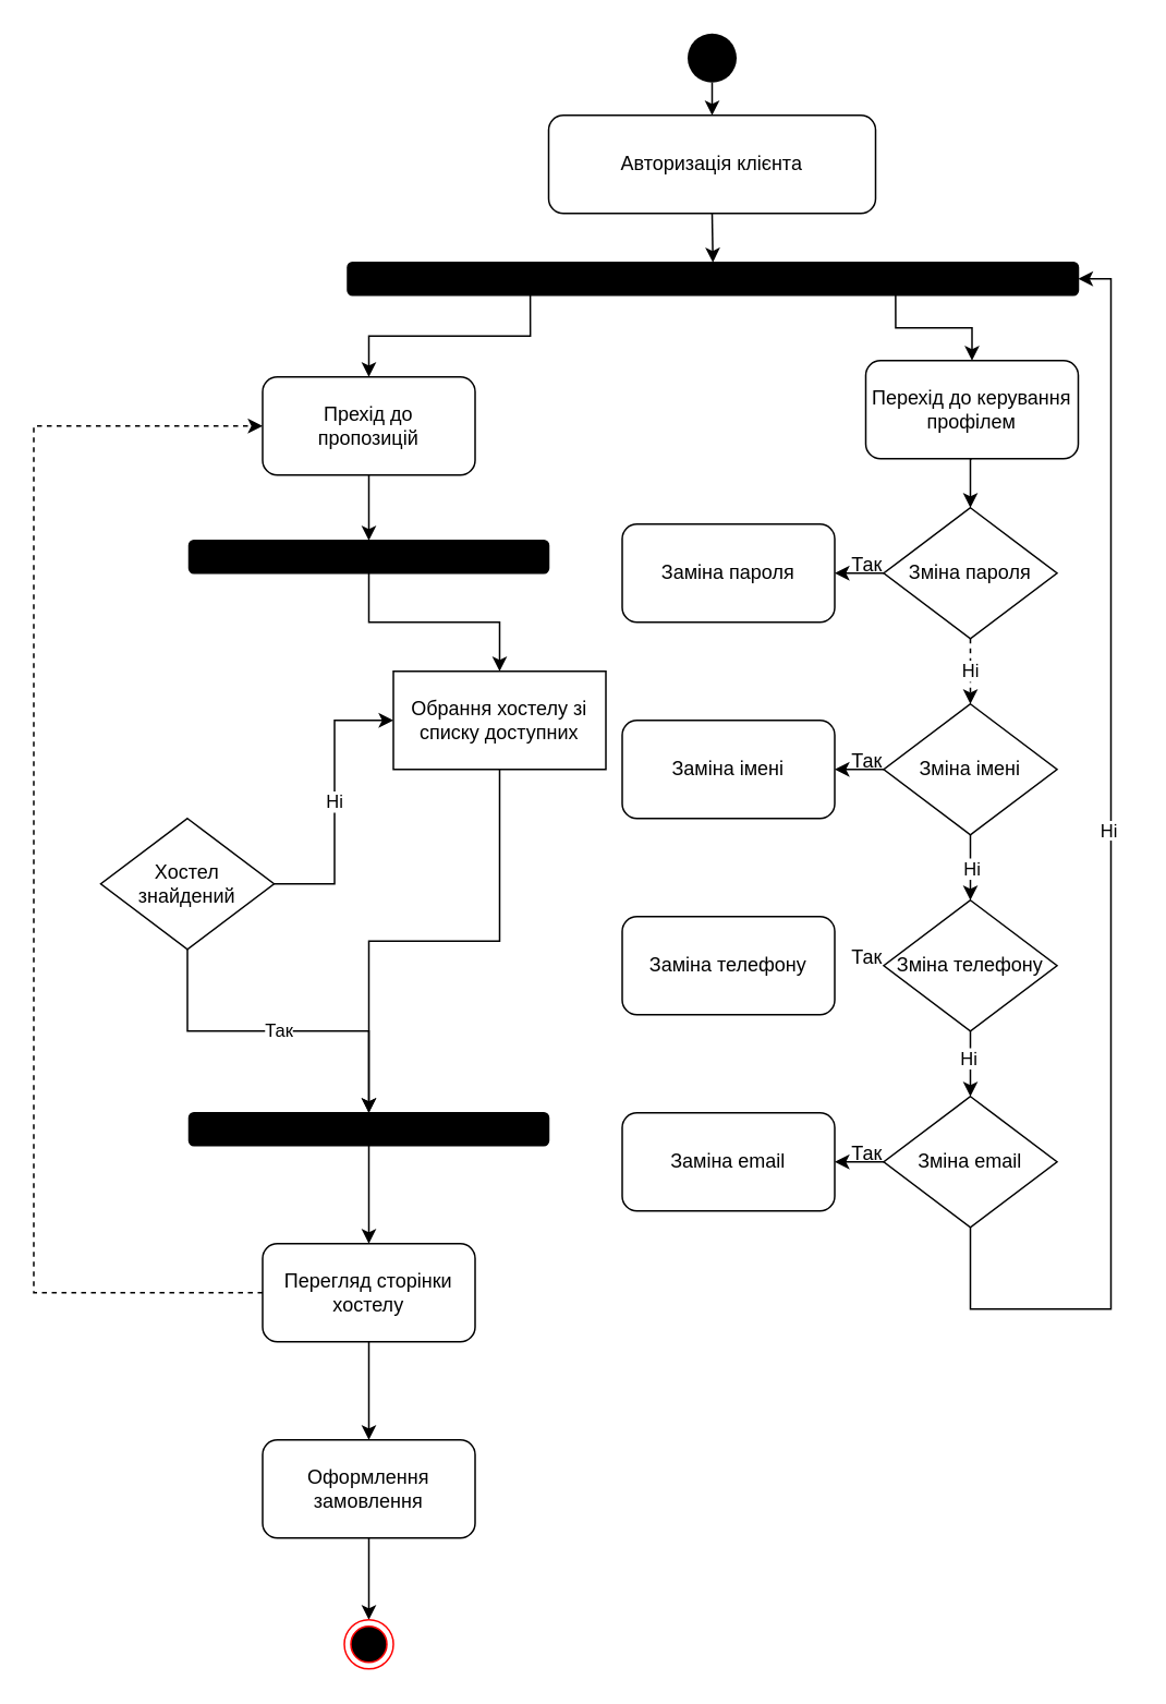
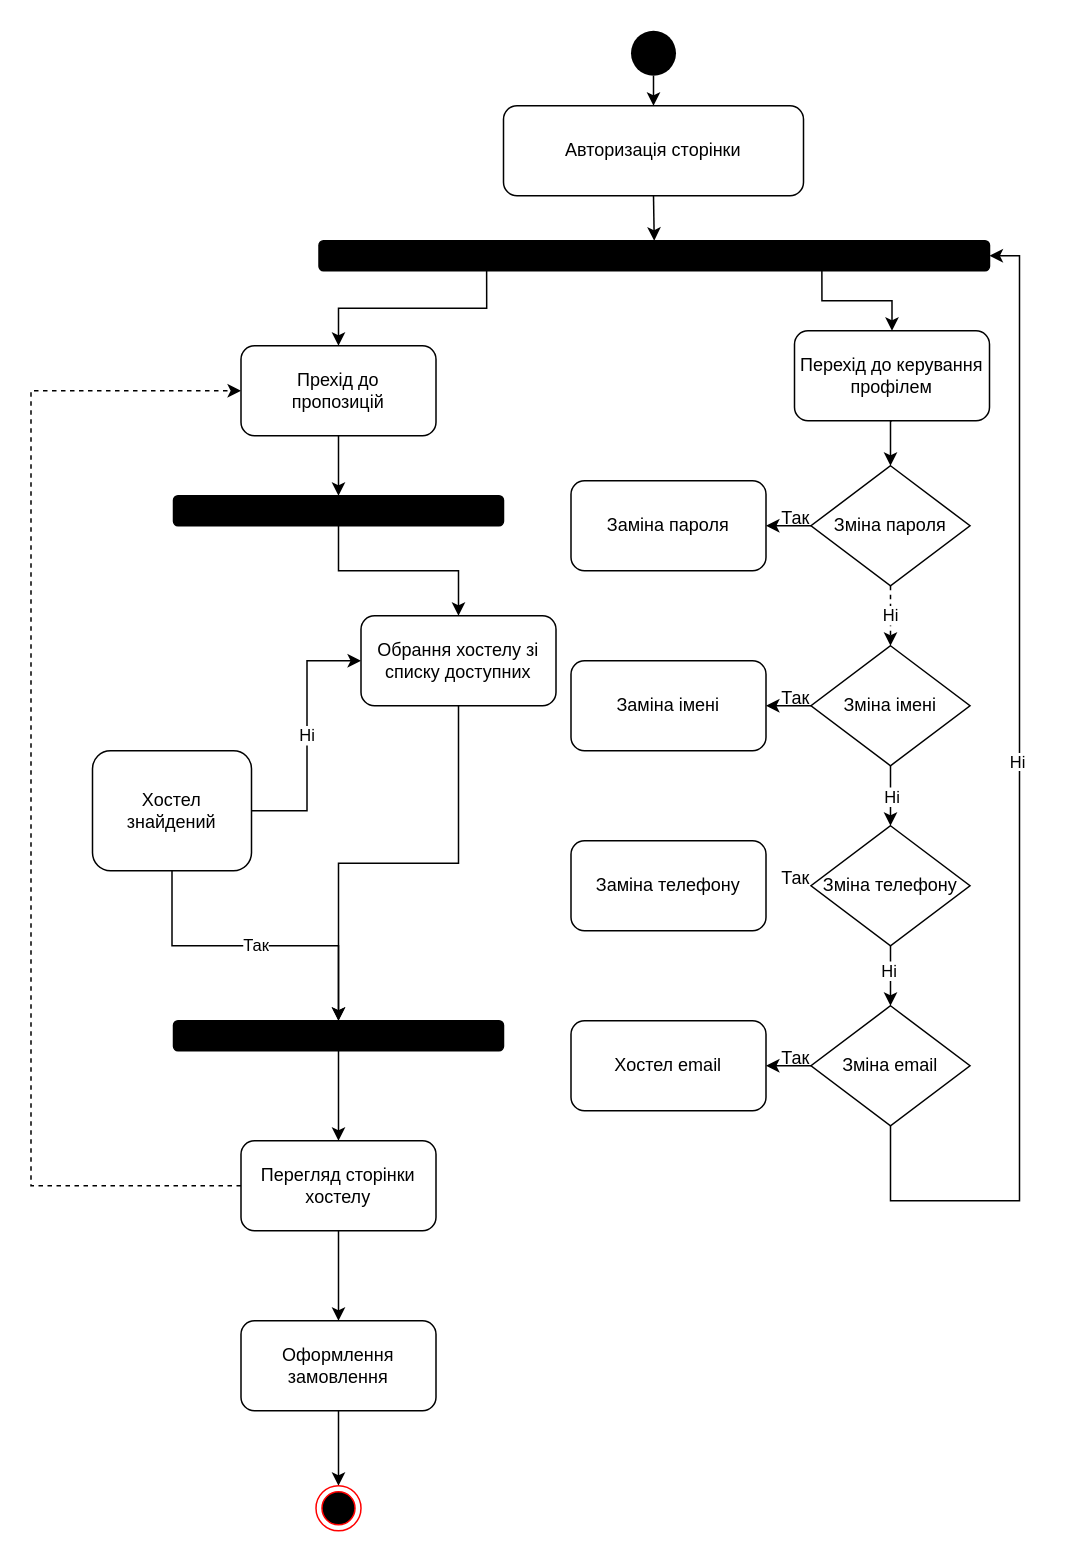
  <mxCell id="0" />
  <mxCell id="1" parent="0" />
  <mxCell id="2" style="edgeStyle=orthogonalEdgeStyle;rounded=0;orthogonalLoop=1;jettySize=auto;html=1;exitX=0.5;exitY=1;exitDx=0;exitDy=0;entryX=0.5;entryY=0;entryDx=0;entryDy=0;" edge="1" parent="1" source="3" target="5"><mxGeometry relative="1" as="geometry" /></mxCell>
  <mxCell id="3" value="" style="ellipse;fillColor=#000000;strokeColor=none;" vertex="1" parent="1"><mxGeometry x="420" y="20" width="30" height="30" as="geometry" /></mxCell>
  <mxCell id="4" style="edgeStyle=orthogonalEdgeStyle;rounded=0;orthogonalLoop=1;jettySize=auto;html=1;exitX=0.5;exitY=1;exitDx=0;exitDy=0;entryX=0.5;entryY=0;entryDx=0;entryDy=0;" edge="1" parent="1" source="5" target="8"><mxGeometry relative="1" as="geometry" /></mxCell>
- <mxCell id="5" value="Авторизація клієнта" style="rounded=1;whiteSpace=wrap;html=1;" vertex="1" parent="1"><mxGeometry x="335" y="70" width="200" height="60" as="geometry" /></mxCell>
+ <mxCell id="5" value="Авторизація сторінки" style="rounded=1;whiteSpace=wrap;html=1;" vertex="1" parent="1"><mxGeometry x="335" y="70" width="200" height="60" as="geometry" /></mxCell>
  <mxCell id="6" style="edgeStyle=orthogonalEdgeStyle;rounded=0;orthogonalLoop=1;jettySize=auto;html=1;exitX=0.25;exitY=1;exitDx=0;exitDy=0;entryX=0.5;entryY=0;entryDx=0;entryDy=0;" edge="1" parent="1" source="8" target="12"><mxGeometry relative="1" as="geometry" /></mxCell>
  <mxCell id="7" style="edgeStyle=orthogonalEdgeStyle;rounded=0;orthogonalLoop=1;jettySize=auto;html=1;exitX=0.75;exitY=1;exitDx=0;exitDy=0;" edge="1" parent="1" source="8" target="10"><mxGeometry relative="1" as="geometry" /></mxCell>
  <mxCell id="8" value="" style="rounded=1;whiteSpace=wrap;html=1;fillColor=#000000;" vertex="1" parent="1"><mxGeometry x="212" y="160" width="447" height="20" as="geometry" /></mxCell>
  <mxCell id="9" style="edgeStyle=orthogonalEdgeStyle;rounded=0;orthogonalLoop=1;jettySize=auto;html=1;exitX=0.5;exitY=1;exitDx=0;exitDy=0;entryX=0.5;entryY=0;entryDx=0;entryDy=0;" edge="1" parent="1" source="10" target="15"><mxGeometry relative="1" as="geometry" /></mxCell>
  <mxCell id="10" value="Перехід до керування профілем" style="rounded=1;whiteSpace=wrap;html=1;fillColor=#FFFFFF;" vertex="1" parent="1"><mxGeometry x="529" y="220" width="130" height="60" as="geometry" /></mxCell>
  <mxCell id="11" style="edgeStyle=orthogonalEdgeStyle;rounded=0;orthogonalLoop=1;jettySize=auto;html=1;exitX=0.5;exitY=1;exitDx=0;exitDy=0;entryX=0.5;entryY=0;entryDx=0;entryDy=0;" edge="1" parent="1" source="12" target="37"><mxGeometry relative="1" as="geometry" /></mxCell>
  <mxCell id="12" value="Прехід до&lt;br&gt;пропозицій" style="rounded=1;whiteSpace=wrap;html=1;fillColor=#FFFFFF;" vertex="1" parent="1"><mxGeometry x="160" y="230" width="130" height="60" as="geometry" /></mxCell>
  <mxCell id="13" style="edgeStyle=orthogonalEdgeStyle;rounded=0;orthogonalLoop=1;jettySize=auto;html=1;exitX=0.5;exitY=1;exitDx=0;exitDy=0;dashed=1;" edge="1" parent="1" source="15" target="18"><mxGeometry relative="1" as="geometry" /></mxCell>
  <mxCell id="14" style="edgeStyle=orthogonalEdgeStyle;rounded=0;orthogonalLoop=1;jettySize=auto;html=1;exitX=0;exitY=0.5;exitDx=0;exitDy=0;entryX=1;entryY=0.5;entryDx=0;entryDy=0;" edge="1" parent="1" source="15" target="25"><mxGeometry relative="1" as="geometry" /></mxCell>
  <mxCell id="15" value="Зміна пароля" style="rhombus;whiteSpace=wrap;html=1;fillColor=#FFFFFF;" vertex="1" parent="1"><mxGeometry x="540" y="310" width="106" height="80" as="geometry" /></mxCell>
  <mxCell id="16" style="edgeStyle=orthogonalEdgeStyle;rounded=0;orthogonalLoop=1;jettySize=auto;html=1;exitX=0.5;exitY=1;exitDx=0;exitDy=0;entryX=0.5;entryY=0;entryDx=0;entryDy=0;" edge="1" parent="1" source="18" target="21"><mxGeometry relative="1" as="geometry"><Array as="points"><mxPoint x="593" y="530" /><mxPoint x="593" y="530" /></Array></mxGeometry></mxCell>
  <mxCell id="17" style="edgeStyle=orthogonalEdgeStyle;rounded=0;orthogonalLoop=1;jettySize=auto;html=1;exitX=0;exitY=0.5;exitDx=0;exitDy=0;" edge="1" parent="1" source="18" target="26"><mxGeometry relative="1" as="geometry" /></mxCell>
  <mxCell id="18" value="Зміна імені" style="rhombus;whiteSpace=wrap;html=1;fillColor=#FFFFFF;" vertex="1" parent="1"><mxGeometry x="540" y="430" width="106" height="80" as="geometry" /></mxCell>
  <mxCell id="19" style="edgeStyle=orthogonalEdgeStyle;rounded=0;orthogonalLoop=1;jettySize=auto;html=1;exitX=0.5;exitY=1;exitDx=0;exitDy=0;entryX=0.5;entryY=0;entryDx=0;entryDy=0;" edge="1" parent="1" source="21" target="24"><mxGeometry relative="1" as="geometry" /></mxCell>
  <mxCell id="20" value="Ні" style="edgeLabel;html=1;align=center;verticalAlign=middle;resizable=0;points=[];" vertex="1" connectable="0" parent="19"><mxGeometry x="-0.183" y="-2" relative="1" as="geometry"><mxPoint as="offset" /></mxGeometry></mxCell>
  <mxCell id="21" value="Зміна телефону" style="rhombus;whiteSpace=wrap;html=1;fillColor=#FFFFFF;" vertex="1" parent="1"><mxGeometry x="540" y="550" width="106" height="80" as="geometry" /></mxCell>
  <mxCell id="22" style="edgeStyle=orthogonalEdgeStyle;rounded=0;orthogonalLoop=1;jettySize=auto;html=1;exitX=0;exitY=0.5;exitDx=0;exitDy=0;entryX=1;entryY=0.5;entryDx=0;entryDy=0;" edge="1" parent="1" source="24" target="28"><mxGeometry relative="1" as="geometry" /></mxCell>
  <mxCell id="23" style="edgeStyle=orthogonalEdgeStyle;rounded=0;orthogonalLoop=1;jettySize=auto;html=1;exitX=0.5;exitY=1;exitDx=0;exitDy=0;entryX=1;entryY=0.5;entryDx=0;entryDy=0;" edge="1" parent="1" source="24" target="8"><mxGeometry relative="1" as="geometry"><mxPoint x="592.833" y="810" as="targetPoint" /><Array as="points"><mxPoint x="593" y="800" /><mxPoint x="679" y="800" /><mxPoint x="679" y="170" /></Array></mxGeometry></mxCell>
  <mxCell id="24" value="Зміна email" style="rhombus;whiteSpace=wrap;html=1;fillColor=#FFFFFF;" vertex="1" parent="1"><mxGeometry x="540" y="670" width="106" height="80" as="geometry" /></mxCell>
  <mxCell id="25" value="Заміна пароля" style="rounded=1;whiteSpace=wrap;html=1;fillColor=#FFFFFF;" vertex="1" parent="1"><mxGeometry x="380" y="320" width="130" height="60" as="geometry" /></mxCell>
  <mxCell id="26" value="Заміна імені" style="rounded=1;whiteSpace=wrap;html=1;fillColor=#FFFFFF;" vertex="1" parent="1"><mxGeometry x="380" y="440" width="130" height="60" as="geometry" /></mxCell>
  <mxCell id="27" value="Заміна телефону" style="rounded=1;whiteSpace=wrap;html=1;fillColor=#FFFFFF;" vertex="1" parent="1"><mxGeometry x="380" y="560" width="130" height="60" as="geometry" /></mxCell>
- <mxCell id="28" value="Заміна email" style="rounded=1;whiteSpace=wrap;html=1;fillColor=#FFFFFF;" vertex="1" parent="1"><mxGeometry x="380" y="680" width="130" height="60" as="geometry" /></mxCell>
+ <mxCell id="28" value="Хостел email" style="rounded=1;whiteSpace=wrap;html=1;fillColor=#FFFFFF;" vertex="1" parent="1"><mxGeometry x="380" y="680" width="130" height="60" as="geometry" /></mxCell>
  <mxCell id="29" value="Так" style="text;html=1;strokeColor=none;fillColor=none;align=center;verticalAlign=middle;whiteSpace=wrap;rounded=0;" vertex="1" parent="1"><mxGeometry x="500" y="330" width="60" height="30" as="geometry" /></mxCell>
  <mxCell id="30" value="Так" style="text;html=1;strokeColor=none;fillColor=none;align=center;verticalAlign=middle;whiteSpace=wrap;rounded=0;" vertex="1" parent="1"><mxGeometry x="500" y="450" width="60" height="30" as="geometry" /></mxCell>
  <mxCell id="31" value="Так" style="text;html=1;strokeColor=none;fillColor=none;align=center;verticalAlign=middle;whiteSpace=wrap;rounded=0;" vertex="1" parent="1"><mxGeometry x="500" y="570" width="60" height="30" as="geometry" /></mxCell>
  <mxCell id="32" value="Так" style="text;html=1;strokeColor=none;fillColor=none;align=center;verticalAlign=middle;whiteSpace=wrap;rounded=0;" vertex="1" parent="1"><mxGeometry x="500" y="690" width="60" height="30" as="geometry" /></mxCell>
  <mxCell id="33" value="Ні" style="edgeLabel;html=1;align=center;verticalAlign=middle;resizable=0;points=[];" vertex="1" connectable="0" parent="1"><mxGeometry x="593" y="530.003" as="geometry" /></mxCell>
  <mxCell id="34" value="Ні" style="edgeLabel;html=1;align=center;verticalAlign=middle;resizable=0;points=[];" vertex="1" connectable="0" parent="1"><mxGeometry x="604" y="663.333" as="geometry"><mxPoint x="-12" y="-254" as="offset" /></mxGeometry></mxCell>
  <mxCell id="35" value="&lt;span style=&quot;color: rgb(0, 0, 0); font-family: helvetica; font-size: 11px; font-style: normal; font-weight: 400; letter-spacing: normal; text-align: center; text-indent: 0px; text-transform: none; word-spacing: 0px; background-color: rgb(255, 255, 255); display: inline; float: none;&quot;&gt;Ні&lt;/span&gt;" style="text;whiteSpace=wrap;html=1;" vertex="1" parent="1"><mxGeometry x="671" y="494" width="20" height="30" as="geometry" /></mxCell>
  <mxCell id="36" style="edgeStyle=orthogonalEdgeStyle;rounded=0;orthogonalLoop=1;jettySize=auto;html=1;exitX=0.5;exitY=1;exitDx=0;exitDy=0;" edge="1" parent="1" source="37" target="39"><mxGeometry relative="1" as="geometry" /></mxCell>
  <mxCell id="37" value="" style="rounded=1;whiteSpace=wrap;html=1;fillColor=#000000;" vertex="1" parent="1"><mxGeometry x="115" y="330" width="220" height="20" as="geometry" /></mxCell>
  <mxCell id="38" style="edgeStyle=orthogonalEdgeStyle;rounded=0;orthogonalLoop=1;jettySize=auto;html=1;exitX=0.5;exitY=1;exitDx=0;exitDy=0;entryX=0.5;entryY=0;entryDx=0;entryDy=0;" edge="1" parent="1" source="39" target="41"><mxGeometry relative="1" as="geometry" /></mxCell>
- <mxCell id="39" value="Обрання хостелу зі списку доступних" style="whiteSpace=wrap;html=1;fillColor=#FFFFFF;rounded=0;" vertex="1" parent="1"><mxGeometry x="240" y="410" width="130" height="60" as="geometry" /></mxCell>
+ <mxCell id="39" value="Обрання хостелу зі списку доступних" style="rounded=1;whiteSpace=wrap;html=1;fillColor=#FFFFFF;" vertex="1" parent="1"><mxGeometry x="240" y="410" width="130" height="60" as="geometry" /></mxCell>
  <mxCell id="40" style="edgeStyle=orthogonalEdgeStyle;rounded=0;orthogonalLoop=1;jettySize=auto;html=1;exitX=0.5;exitY=1;exitDx=0;exitDy=0;entryX=0.5;entryY=0;entryDx=0;entryDy=0;" edge="1" parent="1" source="41" target="44"><mxGeometry relative="1" as="geometry" /></mxCell>
  <mxCell id="41" value="" style="rounded=1;whiteSpace=wrap;html=1;fillColor=#000000;" vertex="1" parent="1"><mxGeometry x="115" y="680" width="220" height="20" as="geometry" /></mxCell>
  <mxCell id="42" style="edgeStyle=orthogonalEdgeStyle;rounded=0;orthogonalLoop=1;jettySize=auto;html=1;exitX=0;exitY=0.5;exitDx=0;exitDy=0;entryX=0;entryY=0.5;entryDx=0;entryDy=0;dashed=1;" edge="1" parent="1" source="44" target="12"><mxGeometry relative="1" as="geometry"><Array as="points"><mxPoint x="20" y="790" /><mxPoint x="20" y="260" /></Array></mxGeometry></mxCell>
  <mxCell id="43" style="edgeStyle=orthogonalEdgeStyle;rounded=0;orthogonalLoop=1;jettySize=auto;html=1;exitX=0.5;exitY=1;exitDx=0;exitDy=0;" edge="1" parent="1" source="44" target="46"><mxGeometry relative="1" as="geometry" /></mxCell>
  <mxCell id="44" value="Перегляд сторінки хостелу" style="rounded=1;whiteSpace=wrap;html=1;fillColor=#FFFFFF;" vertex="1" parent="1"><mxGeometry x="160" y="760" width="130" height="60" as="geometry" /></mxCell>
  <mxCell id="45" style="edgeStyle=orthogonalEdgeStyle;rounded=0;orthogonalLoop=1;jettySize=auto;html=1;exitX=0.5;exitY=1;exitDx=0;exitDy=0;entryX=0.5;entryY=0;entryDx=0;entryDy=0;" edge="1" parent="1" source="46" target="50"><mxGeometry relative="1" as="geometry" /></mxCell>
  <mxCell id="46" value="Оформлення замовлення" style="rounded=1;whiteSpace=wrap;html=1;fillColor=#FFFFFF;" vertex="1" parent="1"><mxGeometry x="160" y="880" width="130" height="60" as="geometry" /></mxCell>
  <mxCell id="47" value="Так" style="edgeStyle=orthogonalEdgeStyle;rounded=0;orthogonalLoop=1;jettySize=auto;html=1;exitX=0.5;exitY=1;exitDx=0;exitDy=0;entryX=0.5;entryY=0;entryDx=0;entryDy=0;" edge="1" parent="1" source="49" target="41"><mxGeometry relative="1" as="geometry" /></mxCell>
  <mxCell id="48" value="Ні" style="edgeStyle=orthogonalEdgeStyle;rounded=0;orthogonalLoop=1;jettySize=auto;html=1;exitX=1;exitY=0.5;exitDx=0;exitDy=0;entryX=0;entryY=0.5;entryDx=0;entryDy=0;" edge="1" parent="1" source="49" target="39"><mxGeometry relative="1" as="geometry"><Array as="points"><mxPoint x="204" y="540" /><mxPoint x="204" y="440" /></Array></mxGeometry></mxCell>
- <mxCell id="49" value="Хостел&lt;br&gt;знайдений" style="rhombus;whiteSpace=wrap;html=1;fillColor=#FFFFFF;" vertex="1" parent="1"><mxGeometry x="61" y="500" width="106" height="80" as="geometry" /></mxCell>
+ <mxCell id="49" value="Хостел&lt;br&gt;знайдений" style="whiteSpace=wrap;html=1;fillColor=#FFFFFF;rounded=1;" vertex="1" parent="1"><mxGeometry x="61" y="500" width="106" height="80" as="geometry" /></mxCell>
  <mxCell id="50" value="" style="ellipse;html=1;shape=endState;fillColor=#000000;strokeColor=#ff0000;" vertex="1" parent="1"><mxGeometry x="210" y="990" width="30" height="30" as="geometry" /></mxCell>
